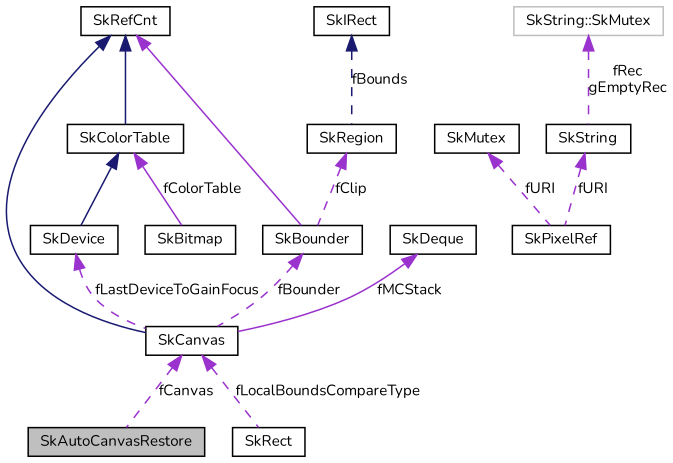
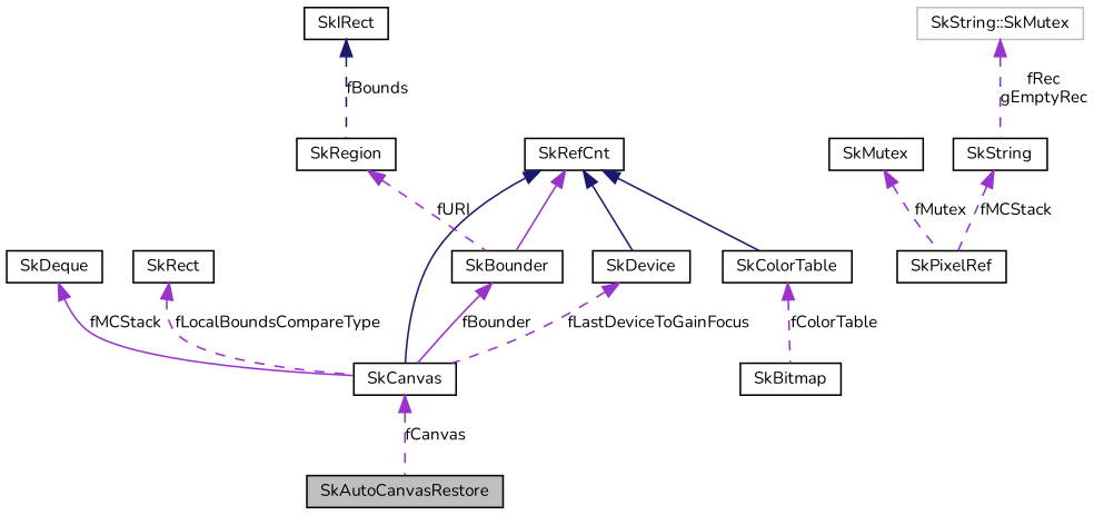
  digraph {
    fontname=Nunito
    node [color=black fillcolor=white fontname=Nunito fontsize=10 shape=record style=filled]
    edge [color=darkorchid3 dir=back fontname=Nunito fontsize=10 labelfontname=FreeSans labelfontsize=10 style=dashed]
    n1 [fillcolor=grey75 fontcolor=black height=0.2 label=SkAutoCanvasRestore width=0.4]
    n2 [height=0.2 label=SkCanvas width=0.4]
    n3 [height=0.2 label=SkRefCnt width=0.4]
    n4 [height=0.2 label=SkDevice width=0.4]
    n5 [height=0.2 label=SkColorTable width=0.4]
    n6 [height=0.2 label=SkBounder width=0.4]
    n7 [height=0.2 label=SkBitmap width=0.4]
    n8 [height=0.2 label=SkPixelRef width=0.4]
    n9 [height=0.2 label=SkMutex width=0.4]
    n10 [height=0.2 label=SkString width=0.4]
    n11 [color=grey75 height=0.2 label="SkString::SkMutex" width=0.4]
    n12 [height=0.2 label=SkDeque width=0.4]
    n13 [height=0.2 label=SkRect width=0.4]
    n14 [height=0.2 label=SkRegion width=0.4]
    n15 [height=0.2 label=SkIRect width=0.4]
    n2 -> n1 [label=fCanvas]
    n3 -> n2 [color=midnightblue style=solid]
-   n5 -> n4 [color=midnightblue style=solid]
+   n3 -> n4 [color=midnightblue style=solid]
    n3 -> n5 [color=midnightblue style=solid]
    n3 -> n6 [style=solid]
    n4 -> n2 [label=fLastDeviceToGainFocus]
-   n5 -> n7 [label=fColorTable style=solid]
-   n6 -> n2 [label=fBounder]
-   n9 -> n8 [label=fURI]
-   n10 -> n8 [label=fURI]
+   n5 -> n7 [label=fColorTable]
+   n6 -> n2 [label=fBounder style=solid]
+   n9 -> n8 [label=fMutex]
+   n10 -> n8 [label=fMCStack]
    n11 -> n10 [label="fRec\ngEmptyRec"]
    n12 -> n2 [label=fMCStack style=solid]
-   n2 -> n13 [label=fLocalBoundsCompareType]
-   n14 -> n6 [label=fClip]
+   n13 -> n2 [label=fLocalBoundsCompareType]
+   n14 -> n6 [label=fURI]
    n15 -> n14 [color=midnightblue label=fBounds]
  }
